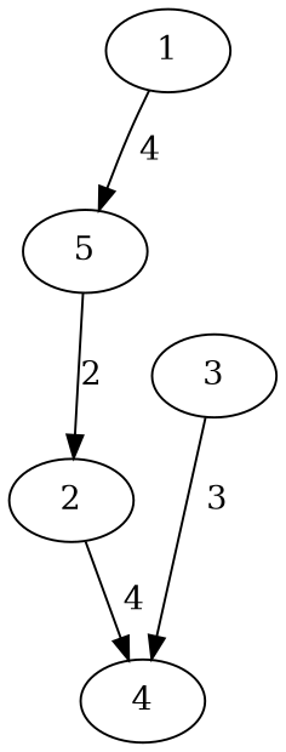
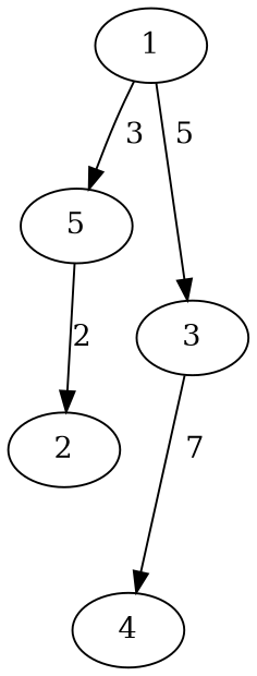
  digraph {
    1
    5
    3
    2
    4
-   1 -> 5 [label=" 4"]
+   1 -> 5 [label=" 3"]
+   1 -> 3 [label=" 5"]
    5 -> 2 [label=2]
-   3 -> 4 [label=" 3"]
-   2 -> 4 [label=" 4"]
+   3 -> 4 [label=" 7"]
  }
